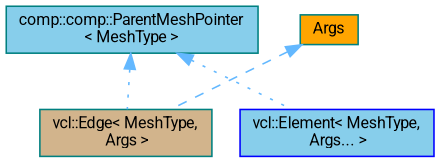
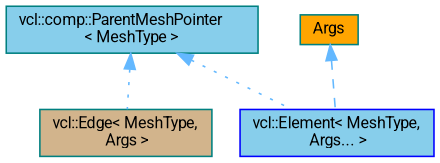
  digraph {
    fontname=Roboto
    node [color=teal fillcolor=skyblue fontname=Roboto fontsize=10 shape=box style=filled]
    edge [color=steelblue1 dir=back fontname=Roboto fontsize=10 labelfontname=Helvetica labelfontsize=10 style=dotted]
    n1 [fillcolor=tan fontcolor=black height=0.2 label="vcl::Edge\< MeshType,\l Args \>" width=0.4]
    n2 [color=blue height=0.2 label="vcl::Element\< MeshType,\l Args... \>" width=0.4]
-   n3 [height=0.2 label="comp::comp::ParentMeshPointer\l\< MeshType \>" width=0.4]
+   n3 [height=0.2 label="vcl::comp::ParentMeshPointer\l\< MeshType \>" width=0.4]
    n4 [fillcolor=orange height=0.2 label=Args width=0.4]
    n3 -> n1
    n3 -> n2
-   n4 -> n1 [style=dashed]
+   n4 -> n2 [style=dashed]
  }
